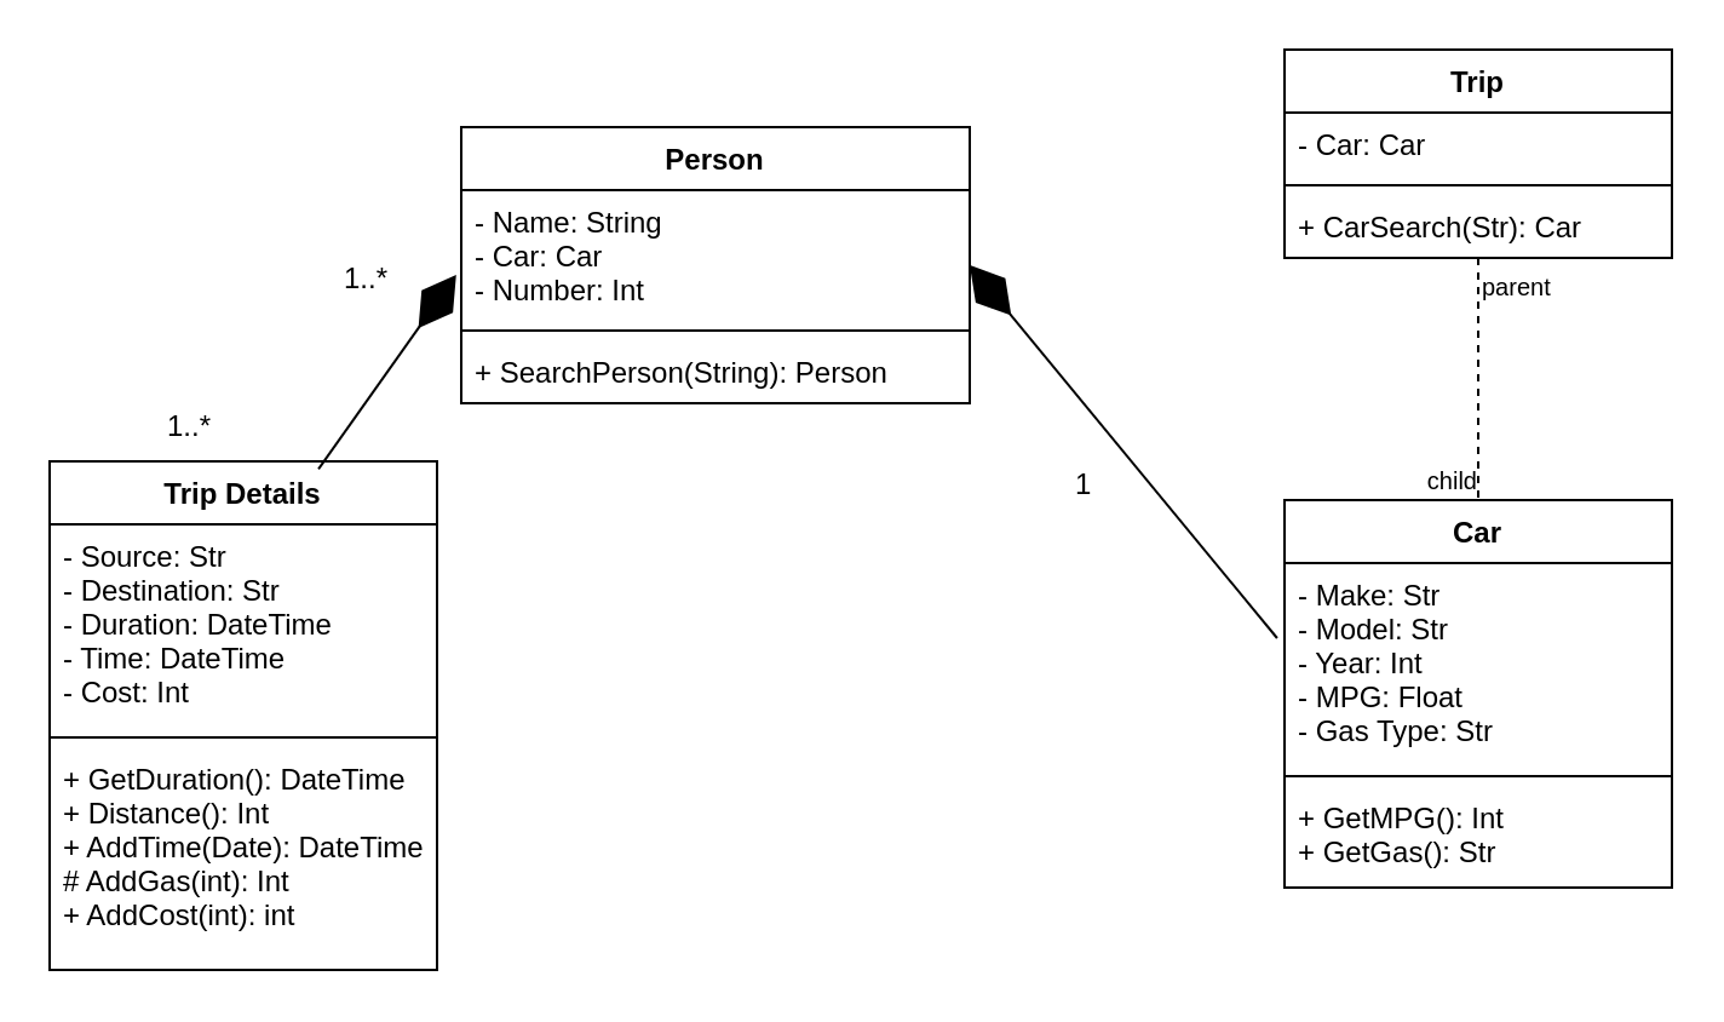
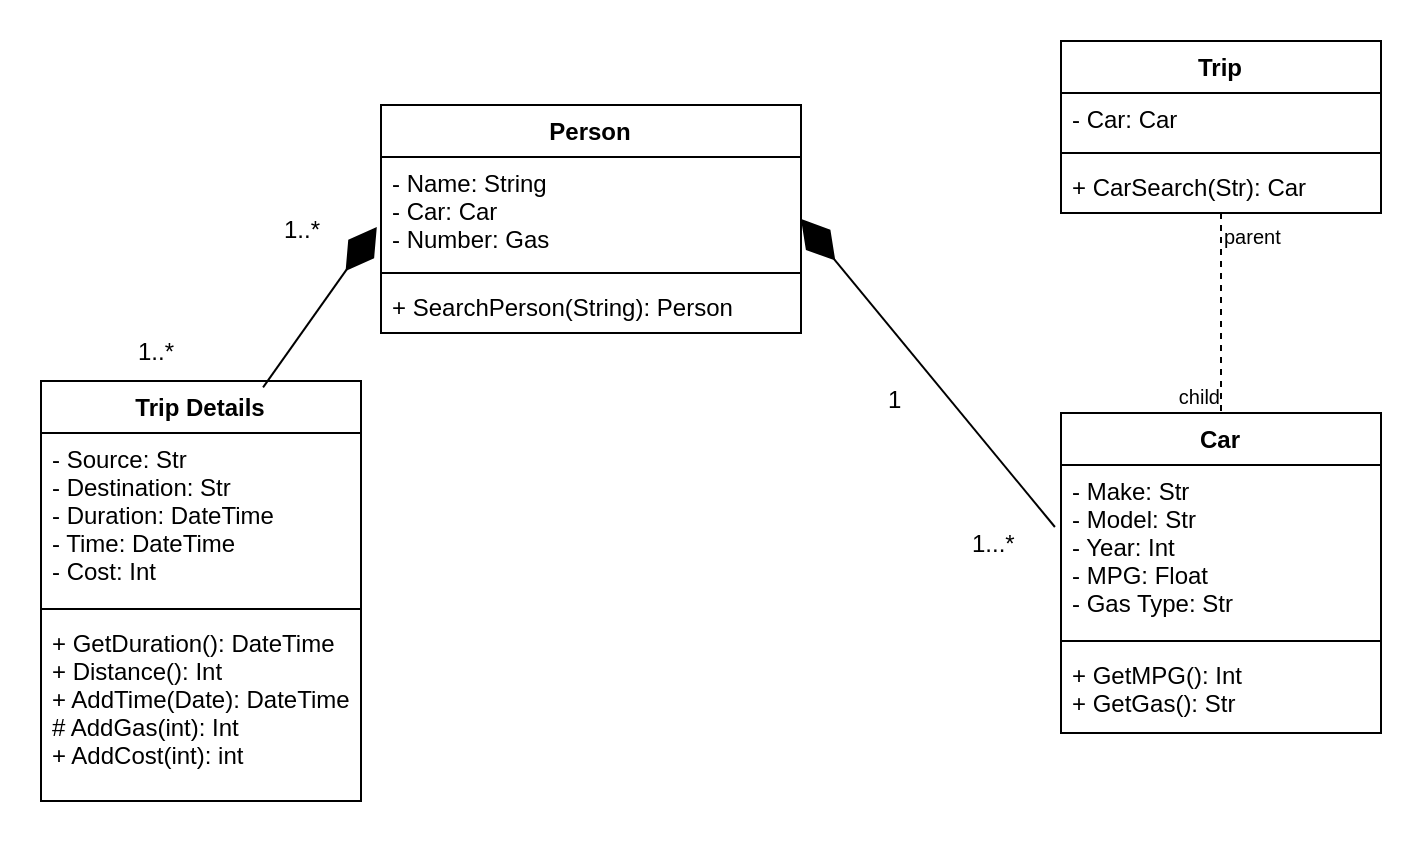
  <mxCell id="0" />
  <mxCell id="1" parent="0" />
  <mxCell id="2" value="Person" style="swimlane;fontStyle=1;align=center;verticalAlign=top;childLayout=stackLayout;horizontal=1;startSize=26;horizontalStack=0;resizeParent=1;resizeParentMax=0;resizeLast=0;collapsible=1;marginBottom=0;" vertex="1" parent="1"><mxGeometry x="190" y="52" width="210" height="114" as="geometry" /></mxCell>
- <mxCell id="3" value="- Name: String&#10;- Car: Car&#10;- Number: Int&#10;" style="text;strokeColor=none;fillColor=none;align=left;verticalAlign=top;spacingLeft=4;spacingRight=4;overflow=hidden;rotatable=0;points=[[0,0.5],[1,0.5]];portConstraint=eastwest;" vertex="1" parent="2"><mxGeometry y="26" width="210" height="54" as="geometry" /></mxCell>
+ <mxCell id="3" value="- Name: String&#10;- Car: Car&#10;- Number: Gas&#10;" style="text;strokeColor=none;fillColor=none;align=left;verticalAlign=top;spacingLeft=4;spacingRight=4;overflow=hidden;rotatable=0;points=[[0,0.5],[1,0.5]];portConstraint=eastwest;" vertex="1" parent="2"><mxGeometry y="26" width="210" height="54" as="geometry" /></mxCell>
  <mxCell id="4" value="" style="line;strokeWidth=1;fillColor=none;align=left;verticalAlign=middle;spacingTop=-1;spacingLeft=3;spacingRight=3;rotatable=0;labelPosition=right;points=[];portConstraint=eastwest;" vertex="1" parent="2"><mxGeometry y="80" width="210" height="8" as="geometry" /></mxCell>
  <mxCell id="5" value="+ SearchPerson(String): Person" style="text;strokeColor=none;fillColor=none;align=left;verticalAlign=top;spacingLeft=4;spacingRight=4;overflow=hidden;rotatable=0;points=[[0,0.5],[1,0.5]];portConstraint=eastwest;" vertex="1" parent="2"><mxGeometry y="88" width="210" height="26" as="geometry" /></mxCell>
  <mxCell id="6" value="Trip" style="swimlane;fontStyle=1;align=center;verticalAlign=top;childLayout=stackLayout;horizontal=1;startSize=26;horizontalStack=0;resizeParent=1;resizeParentMax=0;resizeLast=0;collapsible=1;marginBottom=0;" vertex="1" parent="1"><mxGeometry x="530" y="20" width="160" height="86" as="geometry" /></mxCell>
  <mxCell id="7" value="- Car: Car" style="text;strokeColor=none;fillColor=none;align=left;verticalAlign=top;spacingLeft=4;spacingRight=4;overflow=hidden;rotatable=0;points=[[0,0.5],[1,0.5]];portConstraint=eastwest;" vertex="1" parent="6"><mxGeometry y="26" width="160" height="26" as="geometry" /></mxCell>
  <mxCell id="8" value="" style="line;strokeWidth=1;fillColor=none;align=left;verticalAlign=middle;spacingTop=-1;spacingLeft=3;spacingRight=3;rotatable=0;labelPosition=right;points=[];portConstraint=eastwest;" vertex="1" parent="6"><mxGeometry y="52" width="160" height="8" as="geometry" /></mxCell>
  <mxCell id="9" value="+ CarSearch(Str): Car" style="text;strokeColor=none;fillColor=none;align=left;verticalAlign=top;spacingLeft=4;spacingRight=4;overflow=hidden;rotatable=0;points=[[0,0.5],[1,0.5]];portConstraint=eastwest;" vertex="1" parent="6"><mxGeometry y="60" width="160" height="26" as="geometry" /></mxCell>
  <mxCell id="10" value="Car" style="swimlane;fontStyle=1;align=center;verticalAlign=top;childLayout=stackLayout;horizontal=1;startSize=26;horizontalStack=0;resizeParent=1;resizeParentMax=0;resizeLast=0;collapsible=1;marginBottom=0;" vertex="1" parent="1"><mxGeometry x="530" y="206" width="160" height="160" as="geometry" /></mxCell>
  <mxCell id="11" value="- Make: Str&#10;- Model: Str&#10;- Year: Int&#10;- MPG: Float&#10;- Gas Type: Str" style="text;strokeColor=none;fillColor=none;align=left;verticalAlign=top;spacingLeft=4;spacingRight=4;overflow=hidden;rotatable=0;points=[[0,0.5],[1,0.5]];portConstraint=eastwest;" vertex="1" parent="10"><mxGeometry y="26" width="160" height="84" as="geometry" /></mxCell>
  <mxCell id="12" value="" style="line;strokeWidth=1;fillColor=none;align=left;verticalAlign=middle;spacingTop=-1;spacingLeft=3;spacingRight=3;rotatable=0;labelPosition=right;points=[];portConstraint=eastwest;" vertex="1" parent="10"><mxGeometry y="110" width="160" height="8" as="geometry" /></mxCell>
  <mxCell id="13" value="+ GetMPG(): Int&#10;+ GetGas(): Str" style="text;strokeColor=none;fillColor=none;align=left;verticalAlign=top;spacingLeft=4;spacingRight=4;overflow=hidden;rotatable=0;points=[[0,0.5],[1,0.5]];portConstraint=eastwest;" vertex="1" parent="10"><mxGeometry y="118" width="160" height="42" as="geometry" /></mxCell>
  <mxCell id="14" value="Trip Details" style="swimlane;fontStyle=1;align=center;verticalAlign=top;childLayout=stackLayout;horizontal=1;startSize=26;horizontalStack=0;resizeParent=1;resizeParentMax=0;resizeLast=0;collapsible=1;marginBottom=0;" vertex="1" parent="1"><mxGeometry x="20" y="190" width="160" height="210" as="geometry" /></mxCell>
  <mxCell id="15" value="- Source: Str&#10;- Destination: Str&#10;- Duration: DateTime&#10;- Time: DateTime&#10;- Cost: Int&#10;&#10;" style="text;strokeColor=none;fillColor=none;align=left;verticalAlign=top;spacingLeft=4;spacingRight=4;overflow=hidden;rotatable=0;points=[[0,0.5],[1,0.5]];portConstraint=eastwest;" vertex="1" parent="14"><mxGeometry y="26" width="160" height="84" as="geometry" /></mxCell>
  <mxCell id="16" value="" style="line;strokeWidth=1;fillColor=none;align=left;verticalAlign=middle;spacingTop=-1;spacingLeft=3;spacingRight=3;rotatable=0;labelPosition=right;points=[];portConstraint=eastwest;" vertex="1" parent="14"><mxGeometry y="110" width="160" height="8" as="geometry" /></mxCell>
  <mxCell id="17" value="+ GetDuration(): DateTime&#10;+ Distance(): Int&#10;+ AddTime(Date): DateTime&#10;# AddGas(int): Int&#10;+ AddCost(int): int&#10;" style="text;strokeColor=none;fillColor=none;align=left;verticalAlign=top;spacingLeft=4;spacingRight=4;overflow=hidden;rotatable=0;points=[[0,0.5],[1,0.5]];portConstraint=eastwest;" vertex="1" parent="14"><mxGeometry y="118" width="160" height="92" as="geometry" /></mxCell>
  <mxCell id="18" value="" style="endArrow=none;html=1;edgeStyle=orthogonalEdgeStyle;exitX=0.5;exitY=1;exitDx=0;exitDy=0;exitPerimeter=0;entryX=0.5;entryY=0;entryDx=0;entryDy=0;dashed=1;" edge="1" parent="1" source="9" target="10"><mxGeometry relative="1" as="geometry"><mxPoint x="500" y="155.5" as="sourcePoint" /><mxPoint x="660" y="155.5" as="targetPoint" /></mxGeometry></mxCell>
  <mxCell id="19" value="parent" style="resizable=0;html=1;align=left;verticalAlign=bottom;labelBackgroundColor=#ffffff;fontSize=10;" connectable="0" vertex="1" parent="18"><mxGeometry x="-1" relative="1" as="geometry"><mxPoint y="20" as="offset" /></mxGeometry></mxCell>
  <mxCell id="20" value="child" style="resizable=0;html=1;align=right;verticalAlign=bottom;labelBackgroundColor=#ffffff;fontSize=10;" connectable="0" vertex="1" parent="18"><mxGeometry x="1" relative="1" as="geometry" /></mxCell>
  <mxCell id="21" value="" style="endArrow=diamondThin;endFill=1;endSize=24;html=1;entryX=1;entryY=0.5;entryDx=0;entryDy=0;exitX=-0.019;exitY=0.369;exitDx=0;exitDy=0;exitPerimeter=0;" edge="1" parent="1" source="11" target="2"><mxGeometry width="160" relative="1" as="geometry"><mxPoint x="520" y="286" as="sourcePoint" /><mxPoint x="400" y="286" as="targetPoint" /></mxGeometry></mxCell>
  <mxCell id="22" value="1" style="text;html=1;resizable=0;points=[];autosize=1;align=left;verticalAlign=top;spacingTop=-4;" vertex="1" parent="1"><mxGeometry x="442" y="190" width="20" height="20" as="geometry" /></mxCell>
+ <mxCell id="23" value="1...*" style="text;html=1;resizable=0;points=[];autosize=1;align=left;verticalAlign=top;spacingTop=-4;" vertex="1" parent="1"><mxGeometry x="484" y="262" width="40" height="20" as="geometry" /></mxCell>
  <mxCell id="24" value="" style="endArrow=diamondThin;endFill=1;endSize=24;html=1;entryX=-0.01;entryY=0.648;entryDx=0;entryDy=0;entryPerimeter=0;exitX=0.694;exitY=0.015;exitDx=0;exitDy=0;exitPerimeter=0;" edge="1" parent="1" source="14" target="3"><mxGeometry width="160" relative="1" as="geometry"><mxPoint x="-20" y="526" as="sourcePoint" /><mxPoint x="140" y="526" as="targetPoint" /></mxGeometry></mxCell>
  <mxCell id="25" value="1..*" style="text;html=1;resizable=0;points=[];autosize=1;align=left;verticalAlign=top;spacingTop=-4;" vertex="1" parent="1"><mxGeometry x="140" y="105" width="30" height="20" as="geometry" /></mxCell>
  <mxCell id="26" value="&lt;div&gt;1..*&lt;/div&gt;&lt;div&gt;&lt;br&gt;&lt;/div&gt;" style="text;html=1;resizable=0;points=[];autosize=1;align=left;verticalAlign=top;spacingTop=-4;" vertex="1" parent="1"><mxGeometry x="67" y="166" width="30" height="30" as="geometry" /></mxCell>
